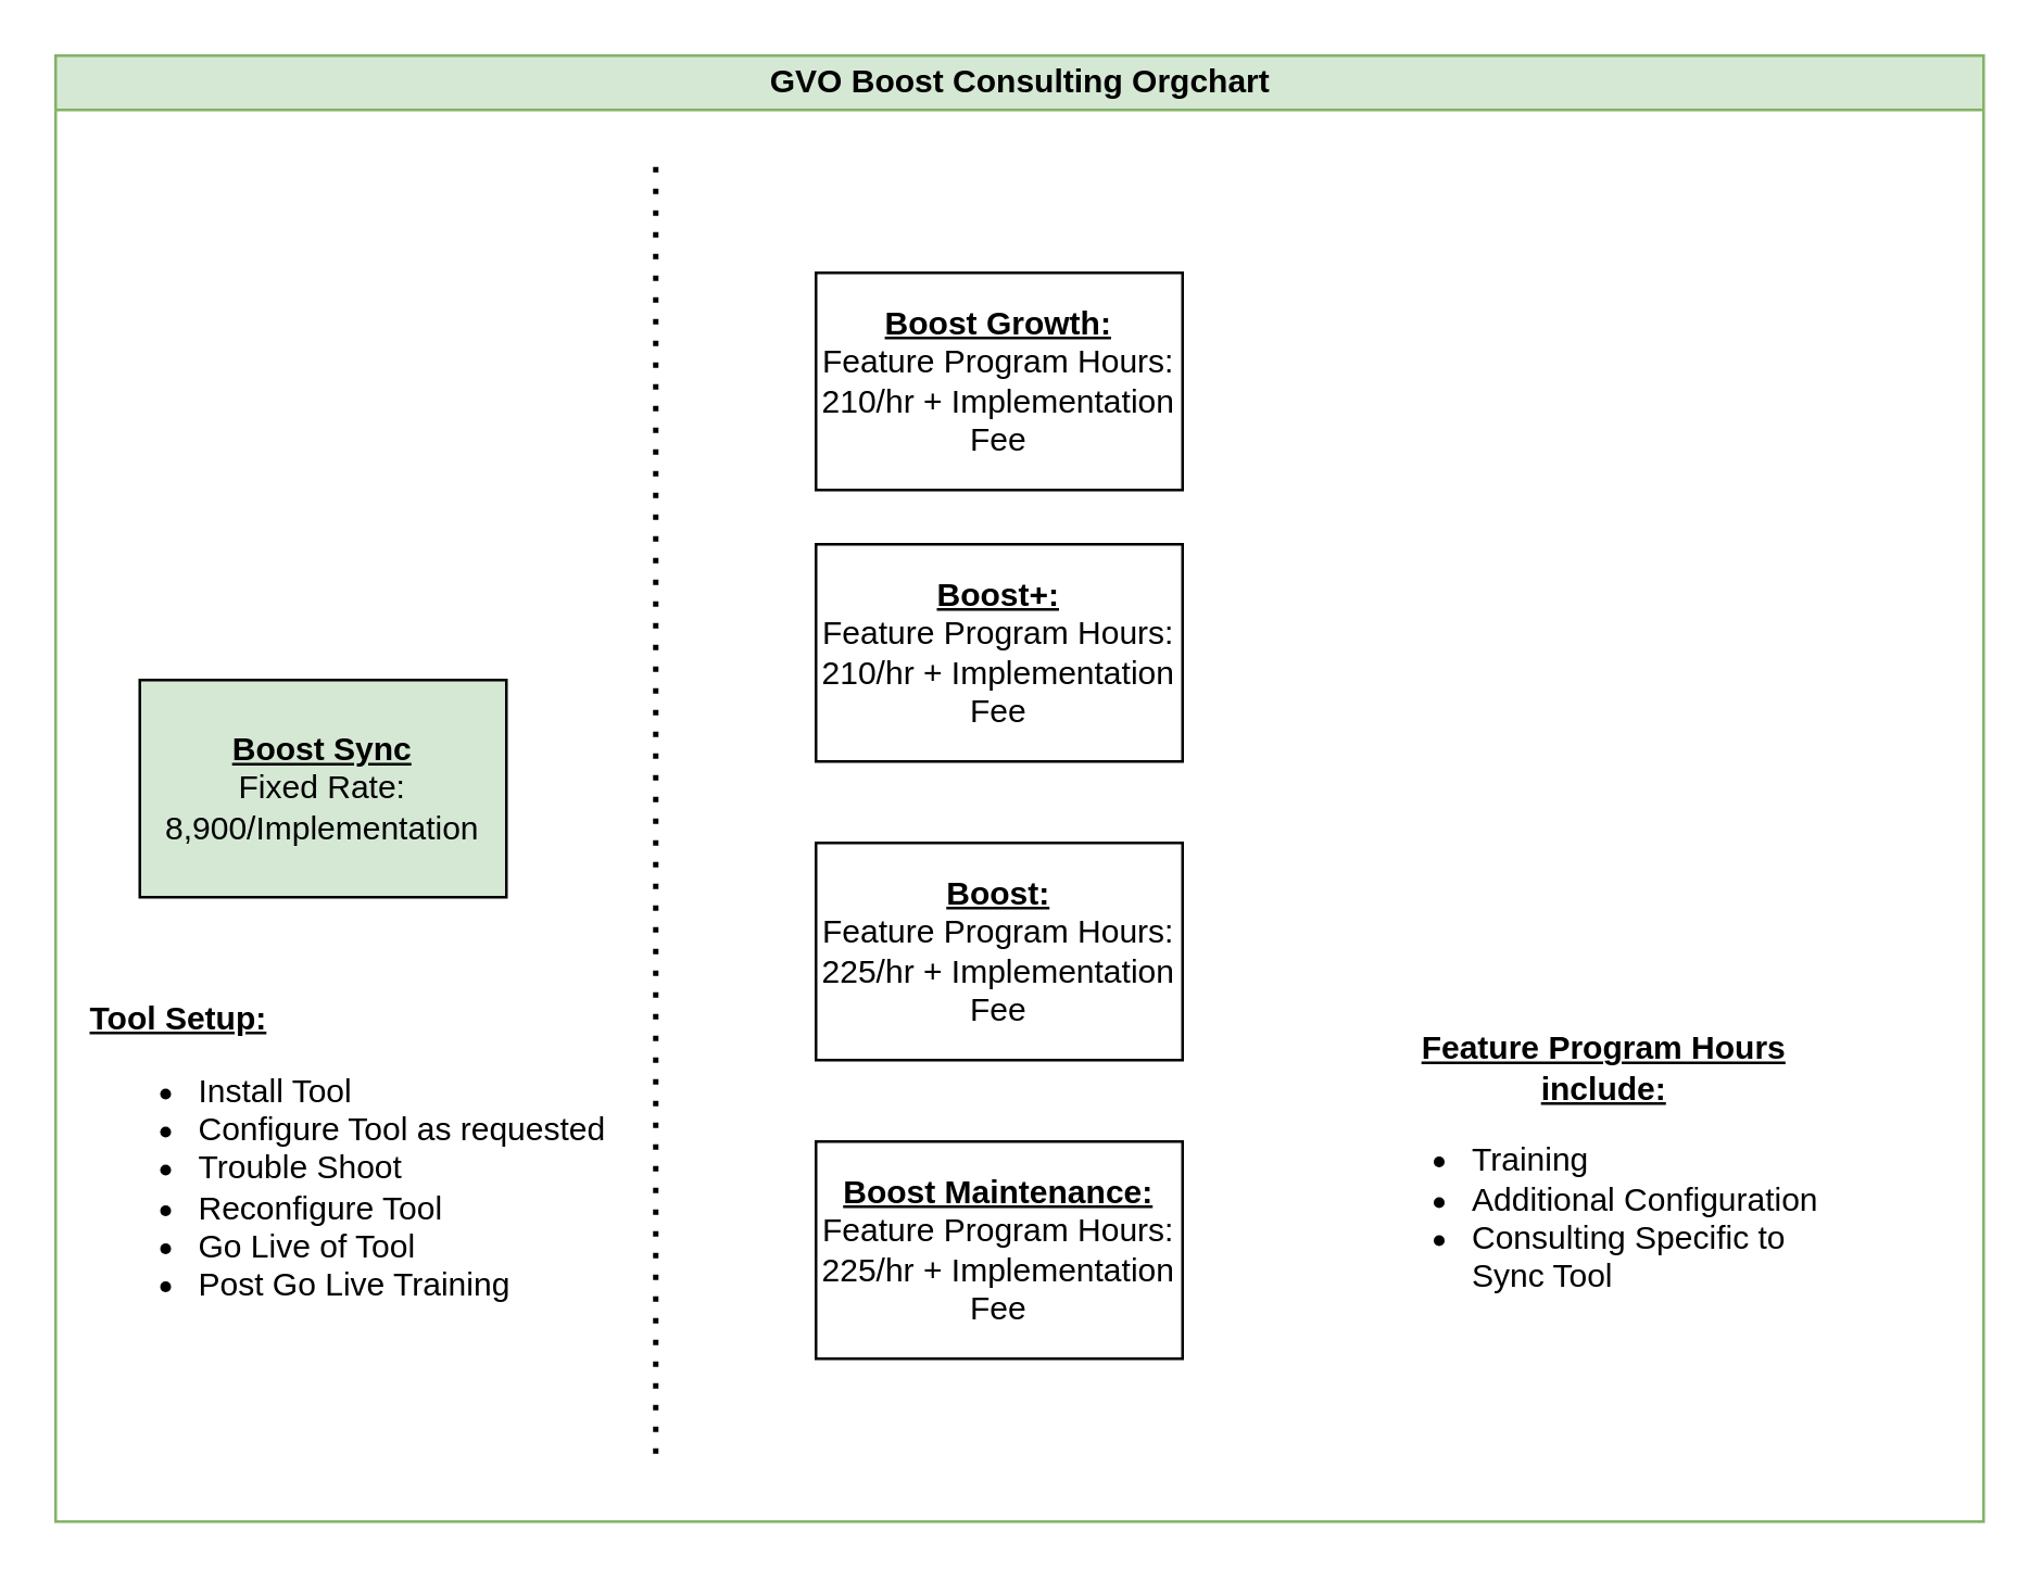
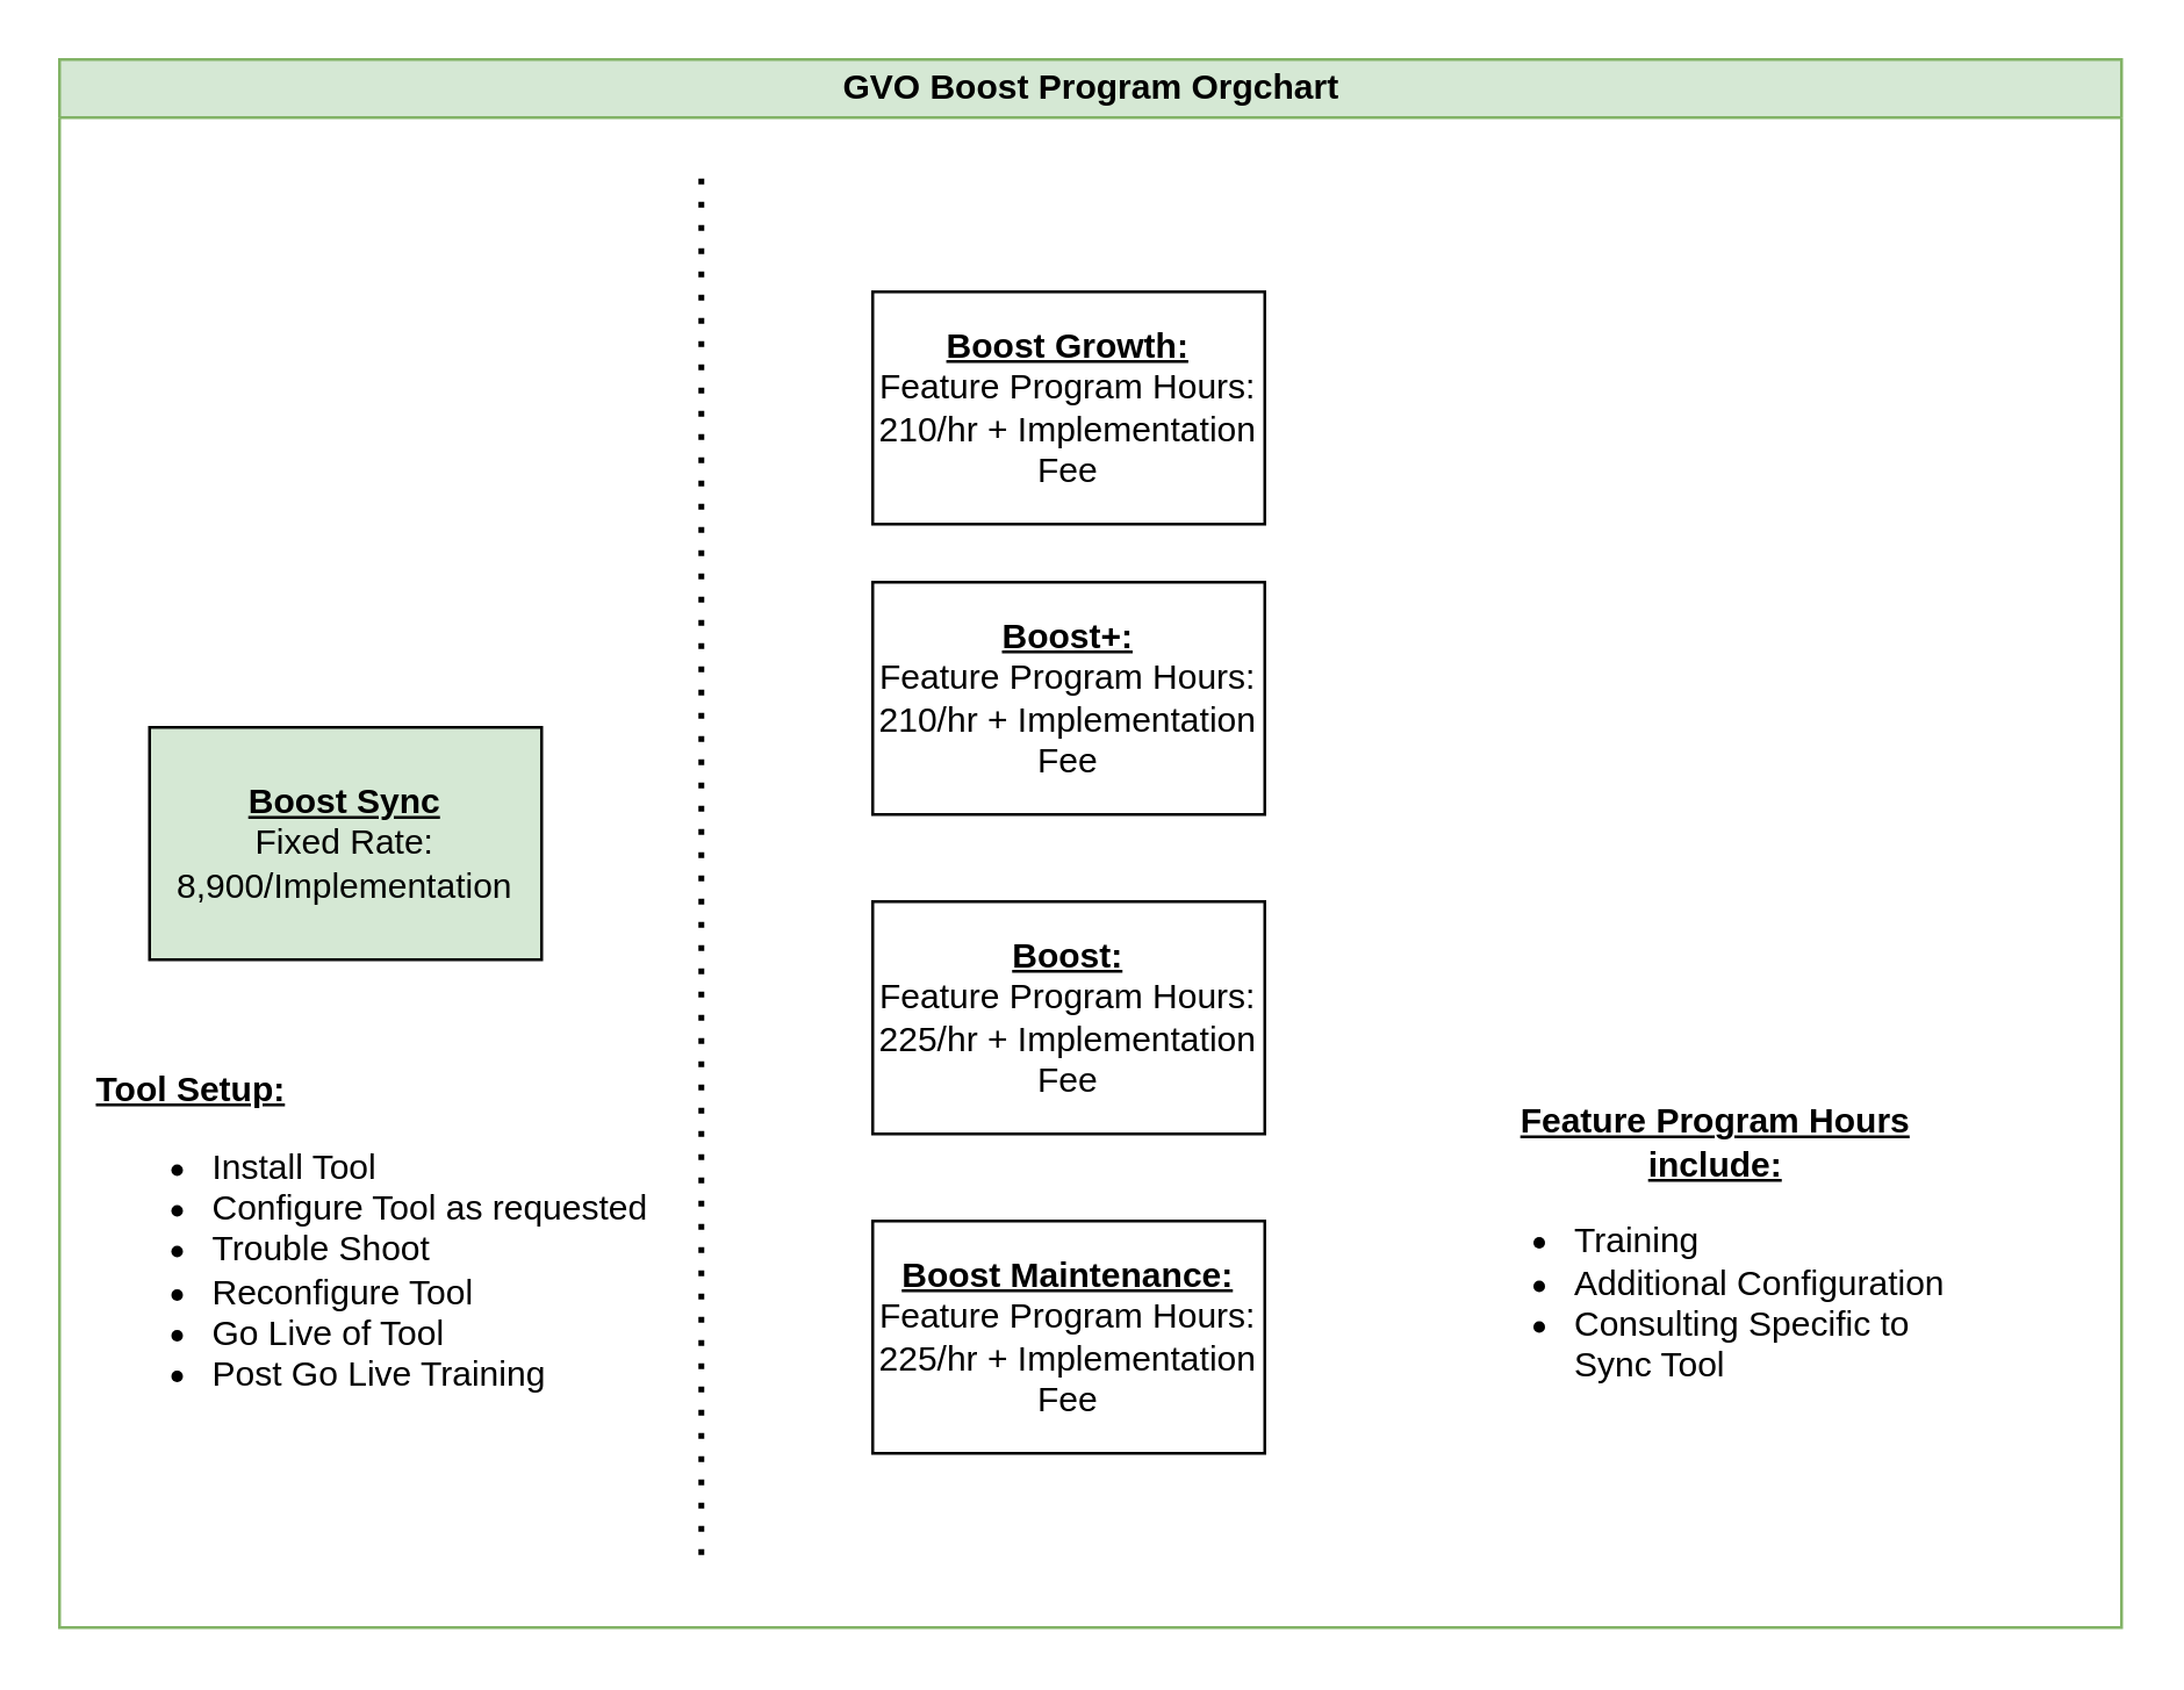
  <mxCell id="0" />
  <mxCell id="1" parent="0" />
- <mxCell id="2" value="GVO Boost Consulting Orgchart" style="swimlane;html=1;startSize=20;horizontal=1;containerType=tree;glass=0;fillColor=#d5e8d4;strokeColor=#82b366;" parent="1" vertex="1"><mxGeometry x="20" y="20" width="710" height="540" as="geometry" /></mxCell>
+ <mxCell id="2" value="GVO Boost Program Orgchart" style="swimlane;html=1;startSize=20;horizontal=1;containerType=tree;glass=0;fillColor=#d5e8d4;strokeColor=#82b366;" parent="1" vertex="1"><mxGeometry x="20" y="20" width="710" height="540" as="geometry" /></mxCell>
  <mxCell id="3" value="&lt;u&gt;&lt;b&gt;Boost:&lt;/b&gt;&lt;/u&gt;&lt;div&gt;Feature Program Hours:&lt;br&gt;225/hr&amp;nbsp;&lt;span style=&quot;background-color: initial;&quot;&gt;+ Implementation Fee&lt;/span&gt;&lt;/div&gt;" style="rounded=0;whiteSpace=wrap;html=1;" vertex="1" parent="2"><mxGeometry x="280" y="290" width="135" height="80" as="geometry" /></mxCell>
  <mxCell id="4" value="&lt;u&gt;&lt;b&gt;Boost Sync&lt;/b&gt;&lt;/u&gt;&lt;div&gt;Fixed Rate: 8,900/Implementation&lt;/div&gt;" style="rounded=0;whiteSpace=wrap;html=1;fillColor=#d5e8d4;" vertex="1" parent="2"><mxGeometry x="31" y="230" width="135" height="80" as="geometry" /></mxCell>
  <mxCell id="5" value="&lt;u&gt;&lt;b&gt;Boost Maintenance:&lt;/b&gt;&lt;br&gt;&lt;/u&gt;Feature Program Hours:&lt;br&gt;&lt;div&gt;&lt;span style=&quot;background-color: initial;&quot;&gt;225/hr&lt;/span&gt;&amp;nbsp;&lt;span style=&quot;background-color: initial;&quot;&gt;+ Implementation Fee&lt;/span&gt;&lt;/div&gt;" style="rounded=0;whiteSpace=wrap;html=1;" vertex="1" parent="2"><mxGeometry x="280" y="400" width="135" height="80" as="geometry" /></mxCell>
  <mxCell id="6" value="&lt;u&gt;&lt;b&gt;Boost+:&lt;/b&gt;&lt;/u&gt;&lt;div&gt;Feature Program Hours:&lt;br&gt;210/hr&amp;nbsp;&lt;span style=&quot;background-color: initial;&quot;&gt;+ Implementation Fee&lt;/span&gt;&lt;/div&gt;" style="rounded=0;whiteSpace=wrap;html=1;" vertex="1" parent="2"><mxGeometry x="280" y="180" width="135" height="80" as="geometry" /></mxCell>
  <mxCell id="7" value="&lt;u&gt;&lt;b&gt;Boost Growth:&lt;/b&gt;&lt;/u&gt;&lt;div&gt;Feature Program Hours:&lt;br&gt;210/hr + Implementation Fee&lt;/div&gt;" style="rounded=0;whiteSpace=wrap;html=1;" vertex="1" parent="2"><mxGeometry x="280" y="80" width="135" height="80" as="geometry" /></mxCell>
  <mxCell id="8" value="" style="endArrow=none;dashed=1;html=1;dashPattern=1 3;strokeWidth=2;rounded=0;" edge="1" parent="2"><mxGeometry width="50" height="50" relative="1" as="geometry"><mxPoint x="221" y="515" as="sourcePoint" /><mxPoint x="221" y="35" as="targetPoint" /></mxGeometry></mxCell>
  <mxCell id="9" value="&lt;b&gt;&lt;u&gt;Tool Setup:&lt;/u&gt;&lt;/b&gt;&lt;div&gt;&lt;ul&gt;&lt;li&gt;Install Tool&amp;nbsp;&lt;/li&gt;&lt;li&gt;Configure Tool as requested&lt;/li&gt;&lt;li&gt;Trouble Shoot&lt;/li&gt;&lt;li&gt;Reconfigure Tool&lt;/li&gt;&lt;li&gt;Go Live of Tool&lt;/li&gt;&lt;li&gt;Post Go Live Training&lt;/li&gt;&lt;/ul&gt;&lt;/div&gt;" style="text;html=1;align=left;verticalAlign=middle;resizable=0;points=[];autosize=1;strokeColor=none;fillColor=none;" vertex="1" parent="2"><mxGeometry x="11" y="340" width="210" height="140" as="geometry" /></mxCell>
  <mxCell id="10" value="&lt;b style=&quot;&quot;&gt;&lt;u&gt;Feature Program Hours include:&lt;/u&gt;&lt;/b&gt;&lt;div&gt;&lt;ul&gt;&lt;li style=&quot;text-align: left;&quot;&gt;Training&lt;/li&gt;&lt;li style=&quot;text-align: left;&quot;&gt;Additional Configuration&lt;/li&gt;&lt;li style=&quot;text-align: left;&quot;&gt;Consulting Specific to Sync Tool&lt;/li&gt;&lt;/ul&gt;&lt;/div&gt;" style="text;html=1;align=center;verticalAlign=middle;whiteSpace=wrap;rounded=0;" vertex="1" parent="2"><mxGeometry x="481" y="340" width="179" height="147" as="geometry" /></mxCell>
